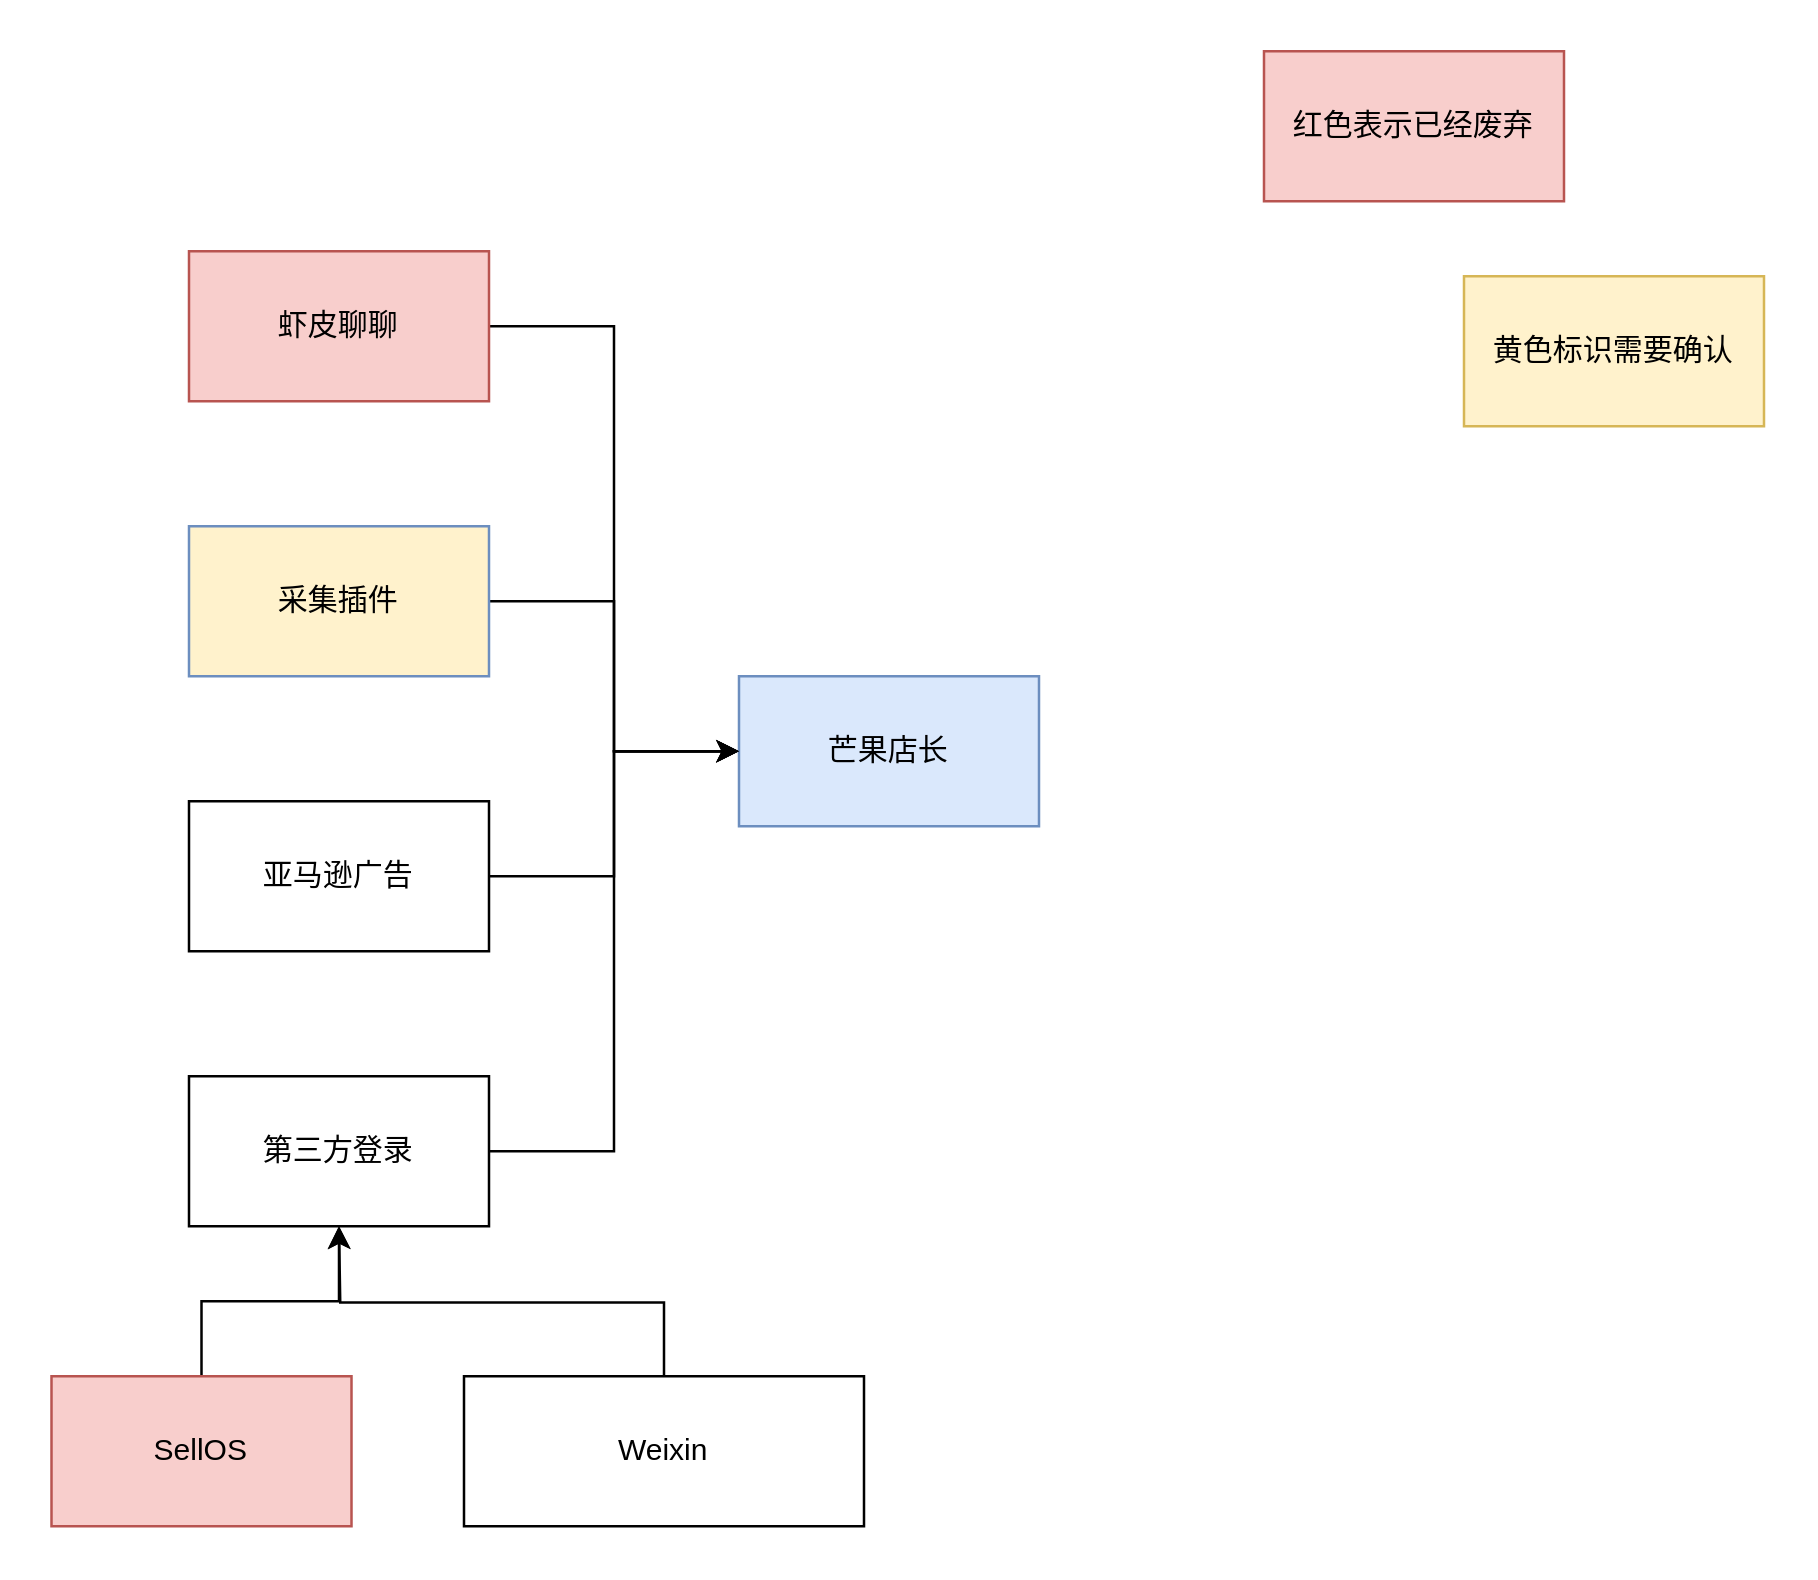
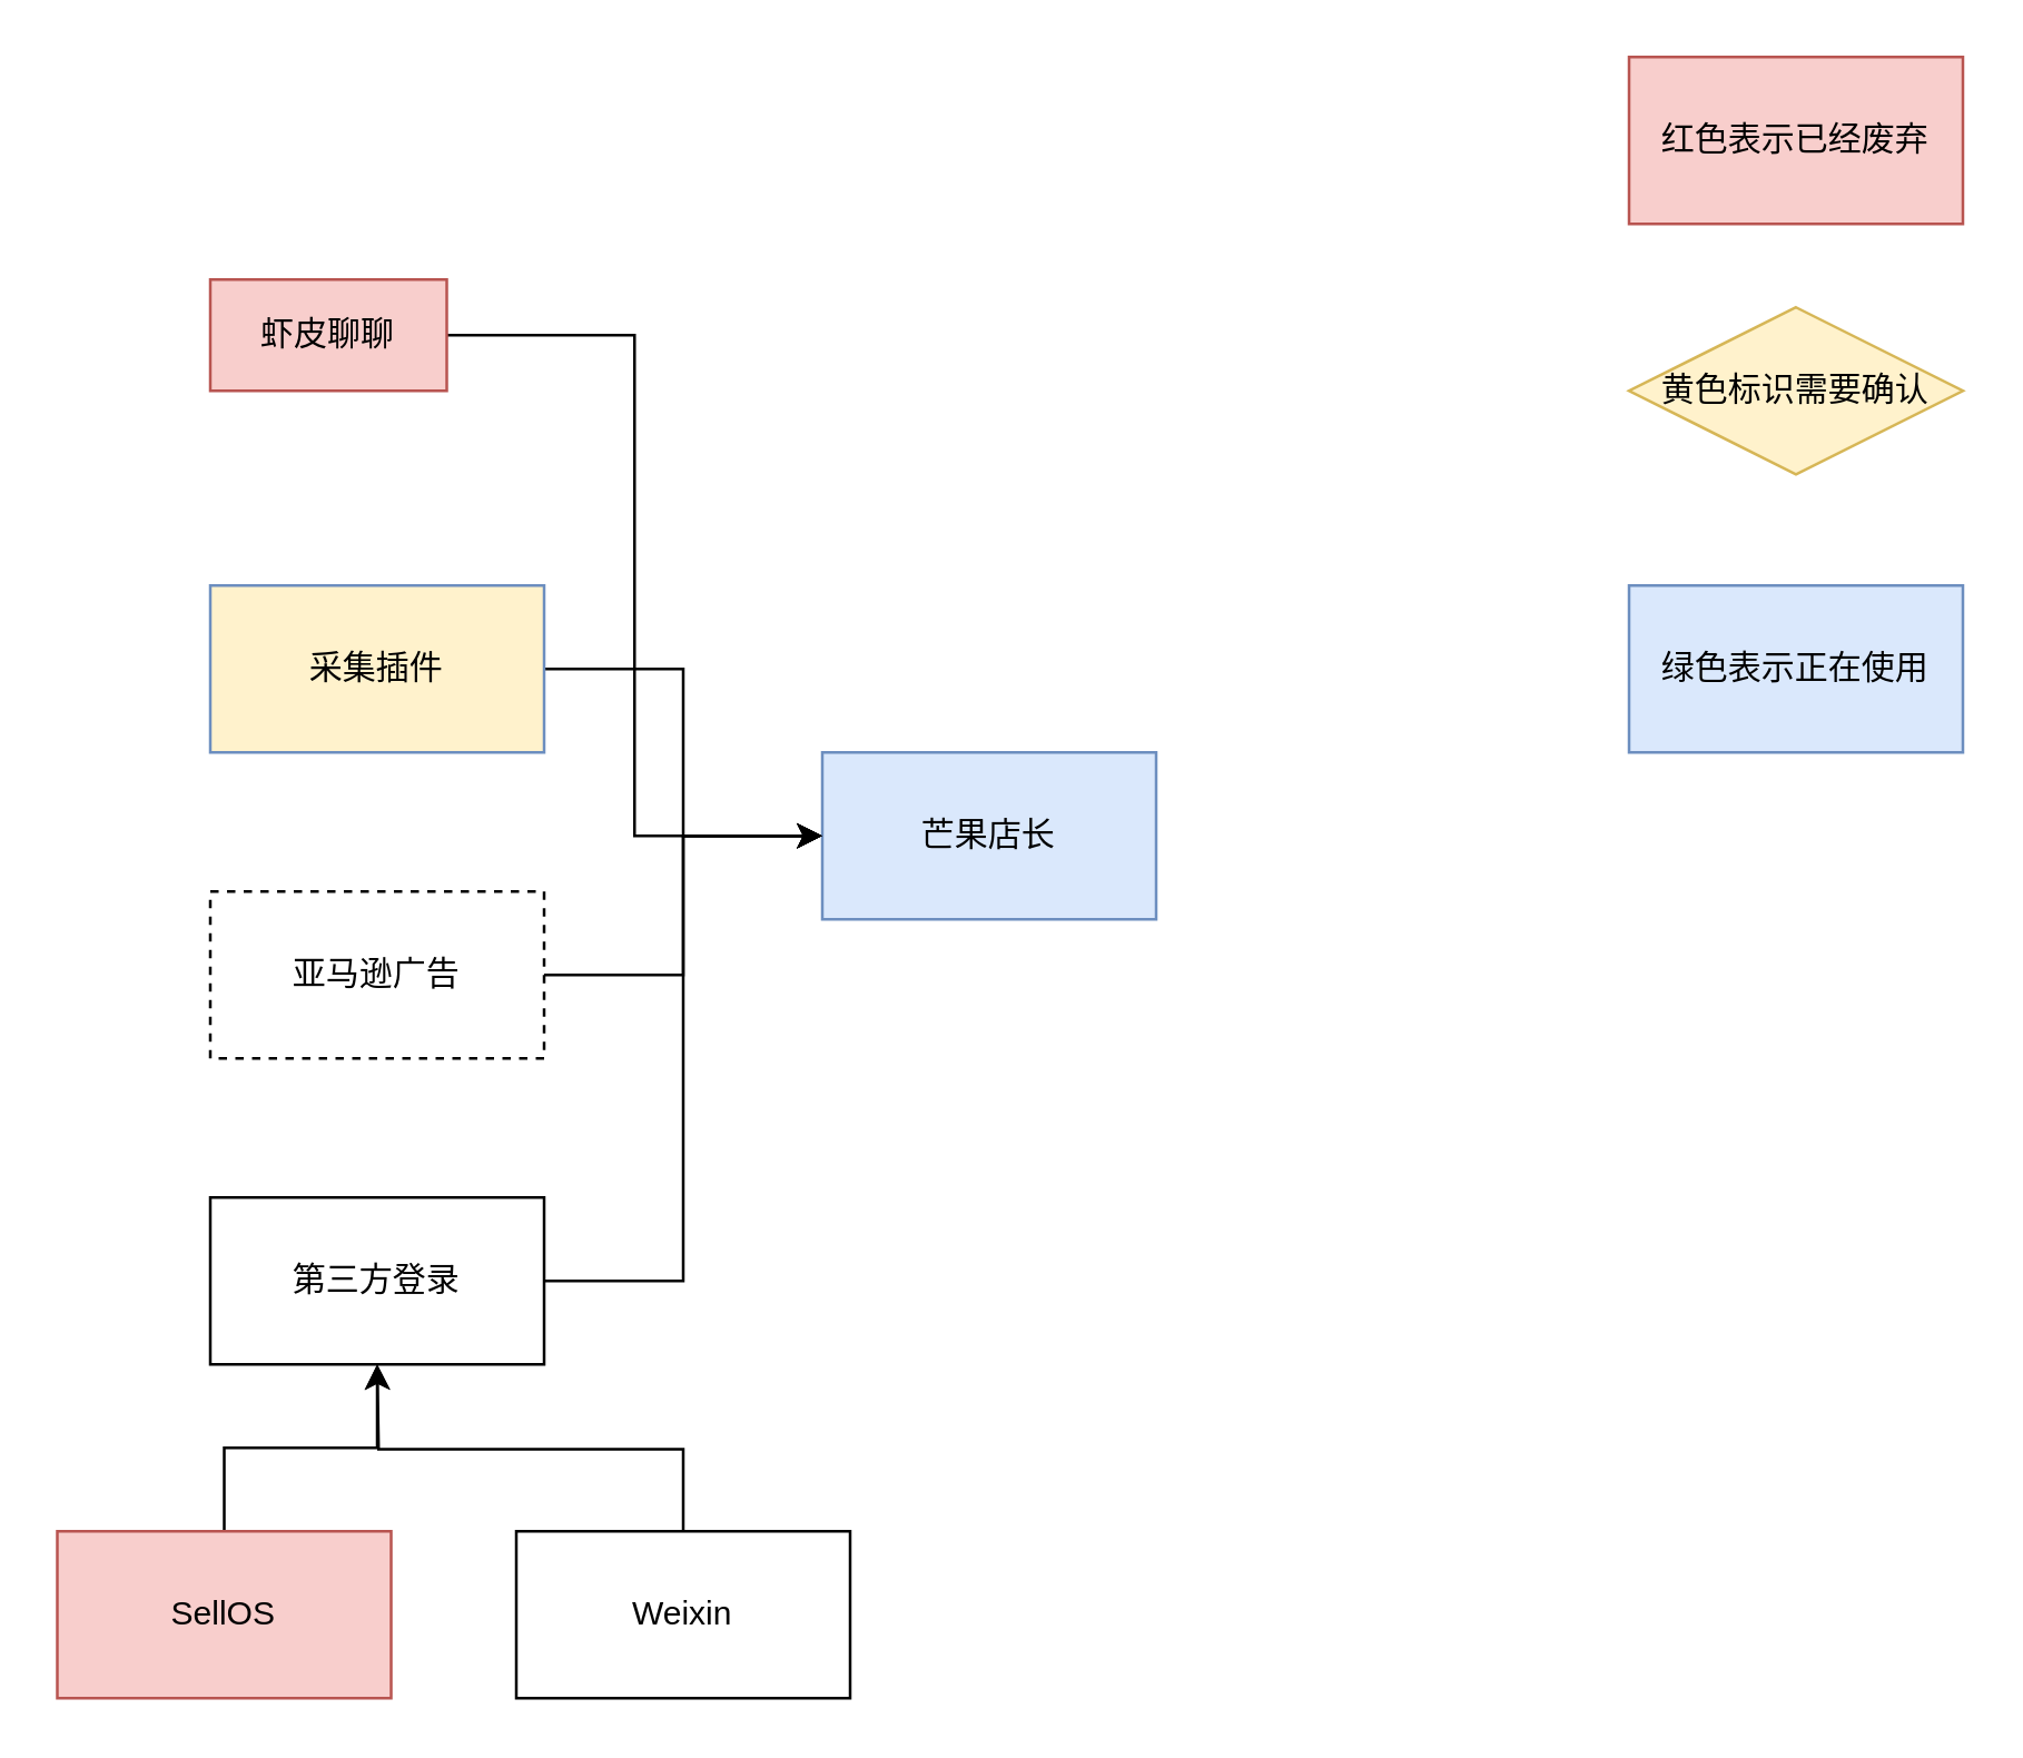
  <mxCell id="0" />
  <mxCell id="1" parent="0" />
  <mxCell id="2" style="edgeStyle=orthogonalEdgeStyle;rounded=0;orthogonalLoop=1;jettySize=auto;html=1;exitX=1;exitY=0.5;exitDx=0;exitDy=0;entryX=0;entryY=0.5;entryDx=0;entryDy=0;" edge="1" parent="1" source="3" target="4"><mxGeometry relative="1" as="geometry" /></mxCell>
  <mxCell id="3" value="采集插件" style="rounded=0;whiteSpace=wrap;html=1;fillColor=#fff2cc;strokeColor=#6c8ebf;" vertex="1" parent="1"><mxGeometry x="75" y="210" width="120" height="60" as="geometry" /></mxCell>
  <mxCell id="4" value="芒果店长" style="rounded=0;whiteSpace=wrap;html=1;fillColor=#dae8fc;strokeColor=#6c8ebf;" vertex="1" parent="1"><mxGeometry x="295" y="270" width="120" height="60" as="geometry" /></mxCell>
  <mxCell id="5" style="edgeStyle=orthogonalEdgeStyle;rounded=0;orthogonalLoop=1;jettySize=auto;html=1;exitX=1;exitY=0.5;exitDx=0;exitDy=0;entryX=0;entryY=0.5;entryDx=0;entryDy=0;" edge="1" parent="1" source="6" target="4"><mxGeometry relative="1" as="geometry" /></mxCell>
- <mxCell id="6" value="虾皮聊聊" style="rounded=0;whiteSpace=wrap;html=1;fillColor=#f8cecc;strokeColor=#b85450;" vertex="1" parent="1"><mxGeometry x="75" y="100" width="120" height="60" as="geometry" /></mxCell>
- <mxCell id="7" style="edgeStyle=orthogonalEdgeStyle;rounded=0;orthogonalLoop=1;jettySize=auto;html=1;exitX=1;exitY=0.5;exitDx=0;exitDy=0;endArrow=open;" edge="1" parent="1" source="8" target="4"><mxGeometry relative="1" as="geometry" /></mxCell>
- <mxCell id="8" value="亚马逊广告" style="rounded=0;whiteSpace=wrap;html=1;" vertex="1" parent="1"><mxGeometry x="75" y="320" width="120" height="60" as="geometry" /></mxCell>
+ <mxCell id="6" value="虾皮聊聊" style="rounded=0;whiteSpace=wrap;html=1;fillColor=#f8cecc;strokeColor=#b85450;" vertex="1" parent="1"><mxGeometry x="75" y="100" width="85" height="40" as="geometry" /></mxCell>
+ <mxCell id="7" style="edgeStyle=orthogonalEdgeStyle;rounded=0;orthogonalLoop=1;jettySize=auto;html=1;exitX=1;exitY=0.5;exitDx=0;exitDy=0;" edge="1" parent="1" source="8" target="4"><mxGeometry relative="1" as="geometry" /></mxCell>
+ <mxCell id="8" value="亚马逊广告" style="rounded=0;whiteSpace=wrap;html=1;dashed=1;" vertex="1" parent="1"><mxGeometry x="75" y="320" width="120" height="60" as="geometry" /></mxCell>
  <mxCell id="9" style="edgeStyle=orthogonalEdgeStyle;rounded=0;orthogonalLoop=1;jettySize=auto;html=1;exitX=1;exitY=0.5;exitDx=0;exitDy=0;entryX=0;entryY=0.5;entryDx=0;entryDy=0;" edge="1" parent="1" source="10" target="4"><mxGeometry relative="1" as="geometry" /></mxCell>
  <mxCell id="10" value="第三方登录" style="rounded=0;whiteSpace=wrap;html=1;" vertex="1" parent="1"><mxGeometry x="75" y="430" width="120" height="60" as="geometry" /></mxCell>
  <mxCell id="11" style="edgeStyle=orthogonalEdgeStyle;rounded=0;orthogonalLoop=1;jettySize=auto;html=1;exitX=0.5;exitY=0;exitDx=0;exitDy=0;entryX=0.5;entryY=1;entryDx=0;entryDy=0;" edge="1" parent="1" source="12" target="10"><mxGeometry relative="1" as="geometry" /></mxCell>
  <mxCell id="12" value="SellOS" style="rounded=0;whiteSpace=wrap;html=1;fillColor=#f8cecc;strokeColor=#b85450;" vertex="1" parent="1"><mxGeometry x="20" y="550" width="120" height="60" as="geometry" /></mxCell>
  <mxCell id="13" style="edgeStyle=orthogonalEdgeStyle;rounded=0;orthogonalLoop=1;jettySize=auto;html=1;exitX=0.5;exitY=0;exitDx=0;exitDy=0;" edge="1" parent="1" source="14"><mxGeometry relative="1" as="geometry"><mxPoint x="135" y="490" as="targetPoint" /></mxGeometry></mxCell>
- <mxCell id="14" value="Weixin" style="rounded=0;whiteSpace=wrap;html=1;" vertex="1" parent="1"><mxGeometry x="185" y="550" width="160" height="60" as="geometry" /></mxCell>
- <mxCell id="15" value="红色表示已经废弃" style="rounded=0;whiteSpace=wrap;html=1;fillColor=#f8cecc;strokeColor=#b85450;" vertex="1" parent="1"><mxGeometry x="505" y="20" width="120" height="60" as="geometry" /></mxCell>
- <mxCell id="16" value="黄色标识需要确认" style="rounded=0;whiteSpace=wrap;html=1;fillColor=#fff2cc;strokeColor=#d6b656;" vertex="1" parent="1"><mxGeometry x="585" y="110" width="120" height="60" as="geometry" /></mxCell>
+ <mxCell id="14" value="Weixin" style="rounded=0;whiteSpace=wrap;html=1;" vertex="1" parent="1"><mxGeometry x="185" y="550" width="120" height="60" as="geometry" /></mxCell>
+ <mxCell id="15" value="红色表示已经废弃" style="rounded=0;whiteSpace=wrap;html=1;fillColor=#f8cecc;strokeColor=#b85450;" vertex="1" parent="1"><mxGeometry x="585" y="20" width="120" height="60" as="geometry" /></mxCell>
+ <mxCell id="16" value="黄色标识需要确认" style="rhombus;whiteSpace=wrap;html=1;fillColor=#fff2cc;strokeColor=#d6b656;" vertex="1" parent="1"><mxGeometry x="585" y="110" width="120" height="60" as="geometry" /></mxCell>
+ <mxCell id="17" value="绿色表示正在使用" style="rounded=0;whiteSpace=wrap;html=1;fillColor=#dae8fc;strokeColor=#6c8ebf;" vertex="1" parent="1"><mxGeometry x="585" y="210" width="120" height="60" as="geometry" /></mxCell>
